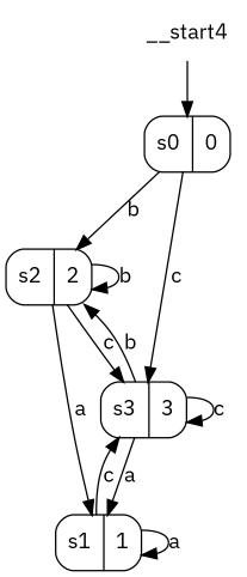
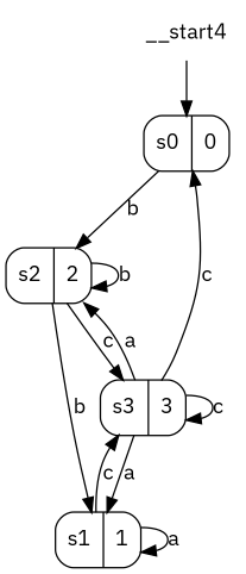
  digraph {
    fontname="IBM Plex Sans"
    node [fontname="IBM Plex Sans" shape=record style=rounded]
    edge [fontname="IBM Plex Sans"]
    n1 [label="s0|0"]
    n2 [label="s2|2"]
    n3 [label="s3|3"]
    n4 [label="s1|1"]
    n5 [label=__start4 shape=none style=""]
    n1 -> n2 [label=b]
-   n1 -> n3 [label=c]
+   n3 -> n1 [label=c]
    n2 -> n2 [label=b]
    n2 -> n3 [label=c]
-   n2 -> n4 [label=a]
-   n3 -> n2 [label=b]
+   n2 -> n4 [label=b]
+   n3 -> n2 [label=a]
    n3 -> n3 [label=c]
    n3 -> n4 [label=a]
    n4 -> n3 [label=c]
    n4 -> n4 [label=a]
    n5 -> n1
  }
